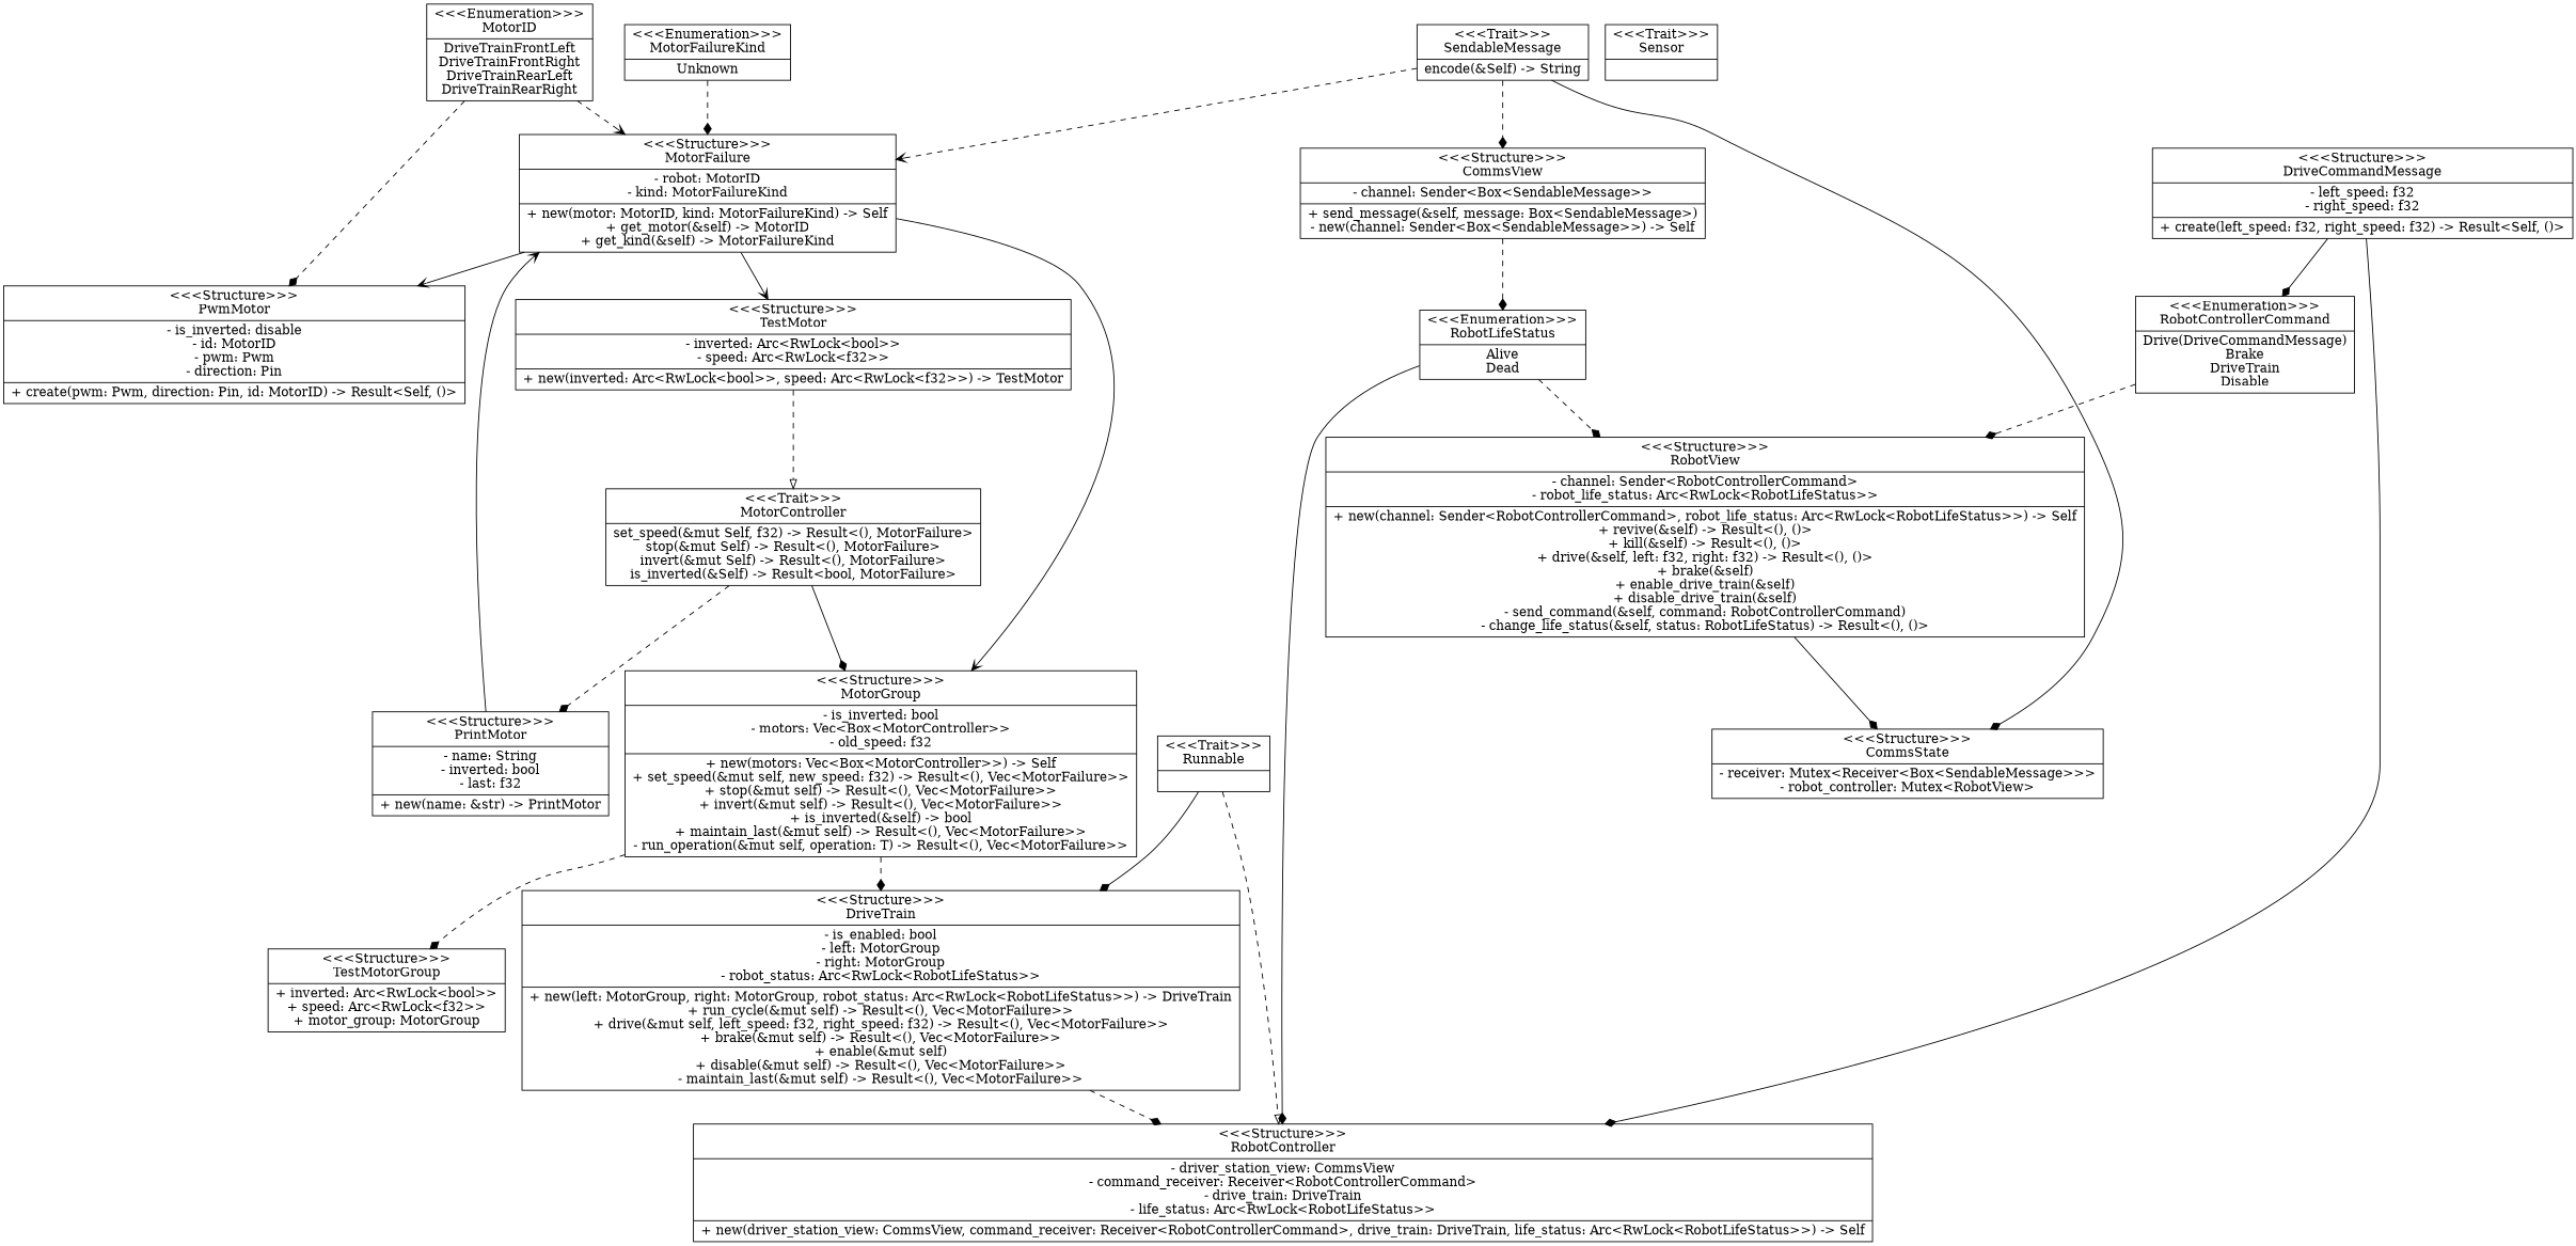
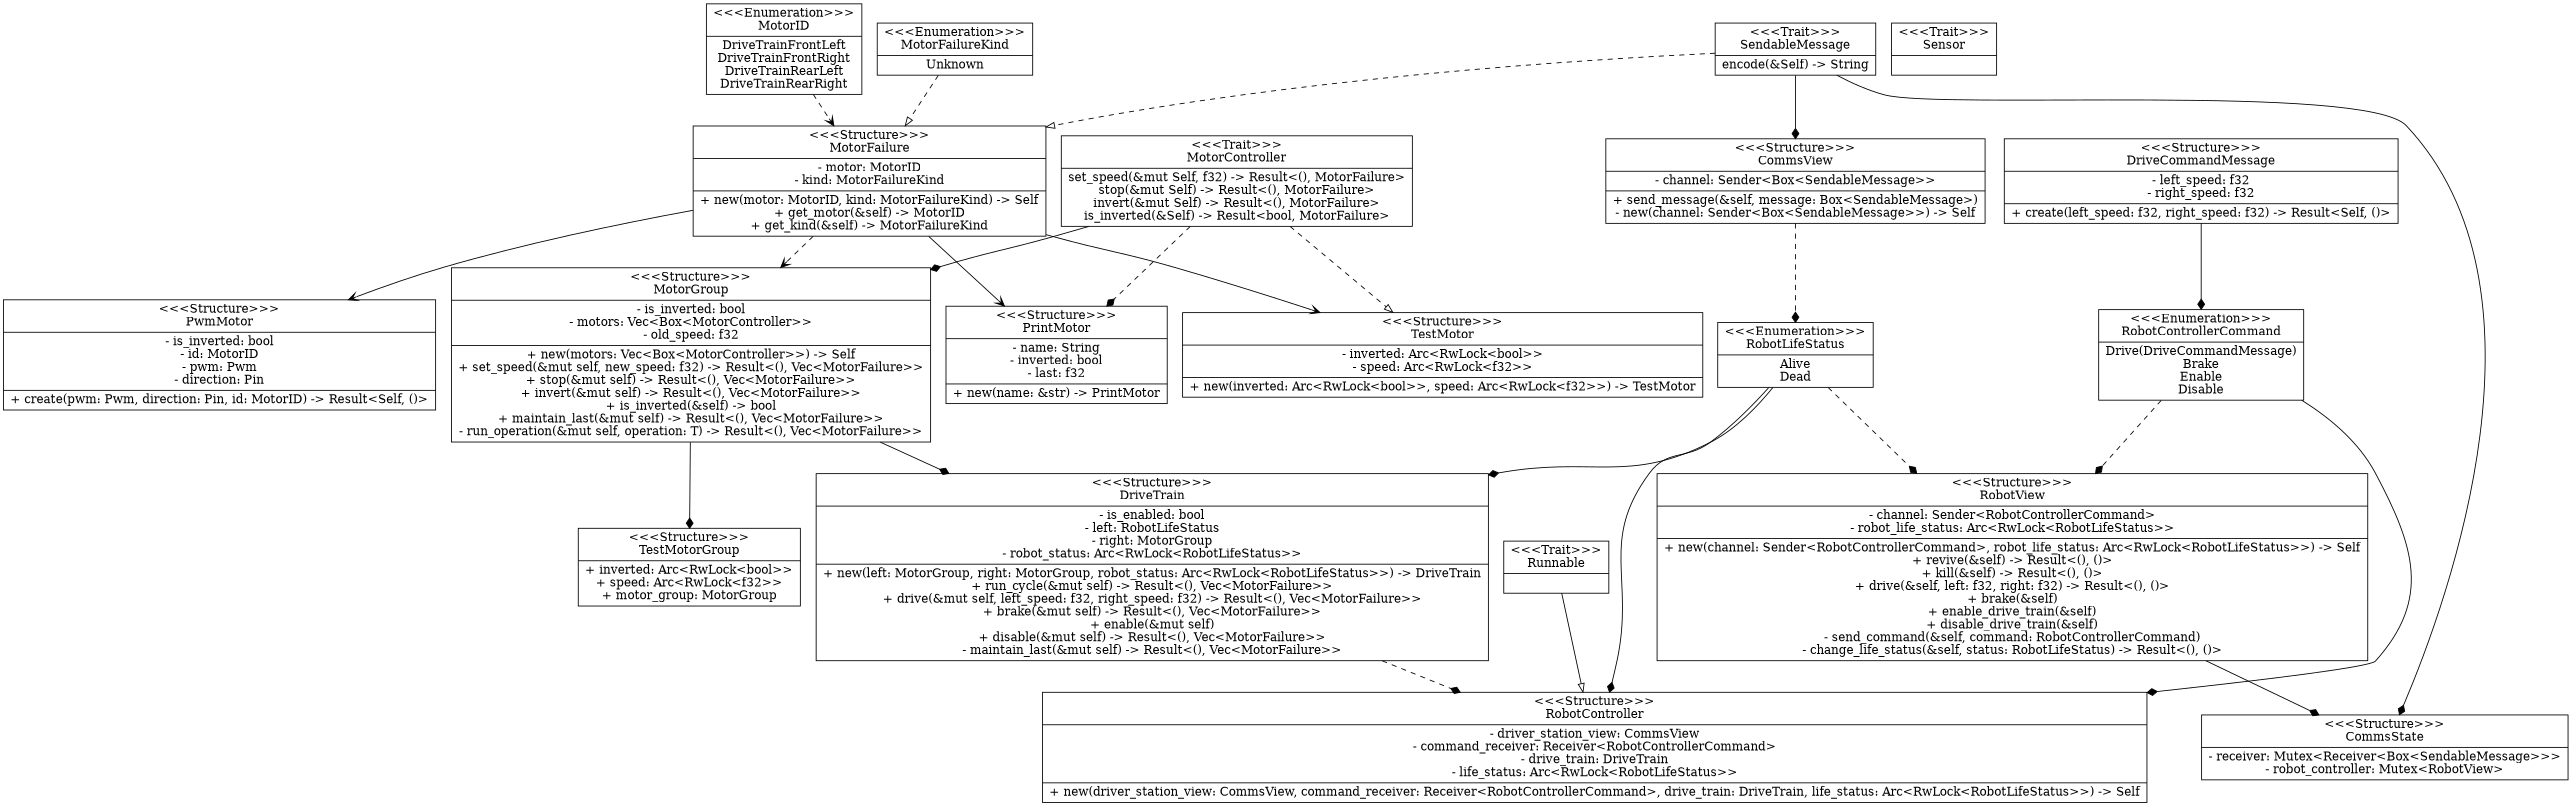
  digraph {
    node [shape=record]
    edge [arrowhead=diamond]
    n1 [label="{&lt;&lt;&lt;Enumeration&gt;&gt;&gt;\nMotorID|DriveTrainFrontLeft\nDriveTrainFrontRight\nDriveTrainRearLeft\nDriveTrainRearRight}"]
-   n2 [label="{&lt;&lt;&lt;Structure&gt;&gt;&gt;\nMotorFailure|- robot: MotorID\n- kind: MotorFailureKind|+ new(motor: MotorID, kind: MotorFailureKind) -&gt; Self\n+ get_motor(&amp;self) -&gt; MotorID\n+ get_kind(&amp;self) -&gt; MotorFailureKind}"]
-   n3 [label="{&lt;&lt;&lt;Structure&gt;&gt;&gt;\nPwmMotor|- is_inverted: disable\n- id: MotorID\n- pwm: Pwm\n- direction: Pin|+ create(pwm: Pwm, direction: Pin, id: MotorID) -&gt; Result&lt;Self, ()&gt;}"]
+   n2 [label="{&lt;&lt;&lt;Structure&gt;&gt;&gt;\nMotorFailure|- motor: MotorID\n- kind: MotorFailureKind|+ new(motor: MotorID, kind: MotorFailureKind) -&gt; Self\n+ get_motor(&amp;self) -&gt; MotorID\n+ get_kind(&amp;self) -&gt; MotorFailureKind}"]
+   n3 [label="{&lt;&lt;&lt;Structure&gt;&gt;&gt;\nPwmMotor|- is_inverted: bool\n- id: MotorID\n- pwm: Pwm\n- direction: Pin|+ create(pwm: Pwm, direction: Pin, id: MotorID) -&gt; Result&lt;Self, ()&gt;}"]
    n4 [label="{&lt;&lt;&lt;Structure&gt;&gt;&gt;\nTestMotor|- inverted: Arc&lt;RwLock&lt;bool&gt;&gt;\n- speed: Arc&lt;RwLock&lt;f32&gt;&gt;|+ new(inverted: Arc&lt;RwLock&lt;bool&gt;&gt;, speed: Arc&lt;RwLock&lt;f32&gt;&gt;) -&gt; TestMotor}"]
    n5 [label="{&lt;&lt;&lt;Structure&gt;&gt;&gt;\nMotorGroup|- is_inverted: bool\n- motors: Vec&lt;Box&lt;MotorController&gt;&gt;\n- old_speed: f32|+ new(motors: Vec&lt;Box&lt;MotorController&gt;&gt;) -&gt; Self\n+ set_speed(&amp;mut self, new_speed: f32) -&gt; Result&lt;(), Vec&lt;MotorFailure&gt;&gt;\n+ stop(&amp;mut self) -&gt; Result&lt;(), Vec&lt;MotorFailure&gt;&gt;\n+ invert(&amp;mut self) -&gt; Result&lt;(), Vec&lt;MotorFailure&gt;&gt;\n+ is_inverted(&amp;self) -&gt; bool\n+ maintain_last(&amp;mut self) -&gt; Result&lt;(), Vec&lt;MotorFailure&gt;&gt;\n- run_operation(&amp;mut self, operation: T) -&gt; Result&lt;(), Vec&lt;MotorFailure&gt;&gt;}"]
    n6 [label="{&lt;&lt;&lt;Structure&gt;&gt;&gt;\nPrintMotor|- name: String\n- inverted: bool\n- last: f32|+ new(name: &amp;str) -&gt; PrintMotor}"]
    n7 [label="{&lt;&lt;&lt;Enumeration&gt;&gt;&gt;\nMotorFailureKind|Unknown}"]
    n8 [label="{&lt;&lt;&lt;Trait&gt;&gt;&gt;\nMotorController|set_speed(&amp;mut Self, f32) -&gt; Result&lt;(), MotorFailure&gt;\nstop(&amp;mut Self) -&gt; Result&lt;(), MotorFailure&gt;\ninvert(&amp;mut Self) -&gt; Result&lt;(), MotorFailure&gt;\nis_inverted(&amp;Self) -&gt; Result&lt;bool, MotorFailure&gt;}"]
-   n9 [label="{&lt;&lt;&lt;Structure&gt;&gt;&gt;\nDriveTrain|- is_enabled: bool\n- left: MotorGroup\n- right: MotorGroup\n- robot_status: Arc&lt;RwLock&lt;RobotLifeStatus&gt;&gt;|+ new(left: MotorGroup, right: MotorGroup, robot_status: Arc&lt;RwLock&lt;RobotLifeStatus&gt;&gt;) -&gt; DriveTrain\n+ run_cycle(&amp;mut self) -&gt; Result&lt;(), Vec&lt;MotorFailure&gt;&gt;\n+ drive(&amp;mut self, left_speed: f32, right_speed: f32) -&gt; Result&lt;(), Vec&lt;MotorFailure&gt;&gt;\n+ brake(&amp;mut self) -&gt; Result&lt;(), Vec&lt;MotorFailure&gt;&gt;\n+ enable(&amp;mut self)\n+ disable(&amp;mut self) -&gt; Result&lt;(), Vec&lt;MotorFailure&gt;&gt;\n- maintain_last(&amp;mut self) -&gt; Result&lt;(), Vec&lt;MotorFailure&gt;&gt;}"]
+   n9 [label="{&lt;&lt;&lt;Structure&gt;&gt;&gt;\nDriveTrain|- is_enabled: bool\n- left: RobotLifeStatus\n- right: MotorGroup\n- robot_status: Arc&lt;RwLock&lt;RobotLifeStatus&gt;&gt;|+ new(left: MotorGroup, right: MotorGroup, robot_status: Arc&lt;RwLock&lt;RobotLifeStatus&gt;&gt;) -&gt; DriveTrain\n+ run_cycle(&amp;mut self) -&gt; Result&lt;(), Vec&lt;MotorFailure&gt;&gt;\n+ drive(&amp;mut self, left_speed: f32, right_speed: f32) -&gt; Result&lt;(), Vec&lt;MotorFailure&gt;&gt;\n+ brake(&amp;mut self) -&gt; Result&lt;(), Vec&lt;MotorFailure&gt;&gt;\n+ enable(&amp;mut self)\n+ disable(&amp;mut self) -&gt; Result&lt;(), Vec&lt;MotorFailure&gt;&gt;\n- maintain_last(&amp;mut self) -&gt; Result&lt;(), Vec&lt;MotorFailure&gt;&gt;}"]
    n10 [label="{&lt;&lt;&lt;Structure&gt;&gt;&gt;\nTestMotorGroup|+ inverted: Arc&lt;RwLock&lt;bool&gt;&gt;\n+ speed: Arc&lt;RwLock&lt;f32&gt;&gt;\n+ motor_group: MotorGroup}"]
    n11 [label="{&lt;&lt;&lt;Structure&gt;&gt;&gt;\nRobotController|- driver_station_view: CommsView\n- command_receiver: Receiver&lt;RobotControllerCommand&gt;\n- drive_train: DriveTrain\n- life_status: Arc&lt;RwLock&lt;RobotLifeStatus&gt;&gt;|+ new(driver_station_view: CommsView, command_receiver: Receiver&lt;RobotControllerCommand&gt;, drive_train: DriveTrain, life_status: Arc&lt;RwLock&lt;RobotLifeStatus&gt;&gt;) -&gt; Self}"]
    n12 [label="{&lt;&lt;&lt;Trait&gt;&gt;&gt;\nSensor|}"]
    n13 [label="{&lt;&lt;&lt;Enumeration&gt;&gt;&gt;\nRobotLifeStatus|Alive\nDead}"]
    n14 [label="{&lt;&lt;&lt;Structure&gt;&gt;&gt;\nRobotView|- channel: Sender&lt;RobotControllerCommand&gt;\n- robot_life_status: Arc&lt;RwLock&lt;RobotLifeStatus&gt;&gt;|+ new(channel: Sender&lt;RobotControllerCommand&gt;, robot_life_status: Arc&lt;RwLock&lt;RobotLifeStatus&gt;&gt;) -&gt; Self\n+ revive(&amp;self) -&gt; Result&lt;(), ()&gt;\n+ kill(&amp;self) -&gt; Result&lt;(), ()&gt;\n+ drive(&amp;self, left: f32, right: f32) -&gt; Result&lt;(), ()&gt;\n+ brake(&amp;self)\n+ enable_drive_train(&amp;self)\n+ disable_drive_train(&amp;self)\n- send_command(&amp;self, command: RobotControllerCommand)\n- change_life_status(&amp;self, status: RobotLifeStatus) -&gt; Result&lt;(), ()&gt;}"]
    n15 [label="{&lt;&lt;&lt;Structure&gt;&gt;&gt;\nCommsState|- receiver: Mutex&lt;Receiver&lt;Box&lt;SendableMessage&gt;&gt;&gt;\n- robot_controller: Mutex&lt;RobotView&gt;}"]
-   n16 [label="{&lt;&lt;&lt;Enumeration&gt;&gt;&gt;\nRobotControllerCommand|Drive(DriveCommandMessage)\nBrake\nDriveTrain\nDisable}"]
+   n16 [label="{&lt;&lt;&lt;Enumeration&gt;&gt;&gt;\nRobotControllerCommand|Drive(DriveCommandMessage)\nBrake\nEnable\nDisable}"]
    n17 [label="{&lt;&lt;&lt;Structure&gt;&gt;&gt;\nDriveCommandMessage|- left_speed: f32\n- right_speed: f32|+ create(left_speed: f32, right_speed: f32) -&gt; Result&lt;Self, ()&gt;}"]
    n18 [label="{&lt;&lt;&lt;Trait&gt;&gt;&gt;\nSendableMessage|encode(&amp;Self) -&gt; String}"]
    n19 [label="{&lt;&lt;&lt;Structure&gt;&gt;&gt;\nCommsView|- channel: Sender&lt;Box&lt;SendableMessage&gt;&gt;|+ send_message(&amp;self, message: Box&lt;SendableMessage&gt;)\n- new(channel: Sender&lt;Box&lt;SendableMessage&gt;&gt;) -&gt; Self}"]
    n20 [label="{&lt;&lt;&lt;Trait&gt;&gt;&gt;\nRunnable|}"]
    n1 -> n2 [arrowhead=vee style=dashed]
-   n1 -> n3 [style=dashed]
    n2 -> n3 [arrowhead=vee]
    n2 -> n4 [arrowhead=vee]
-   n2 -> n5 [arrowhead=vee]
-   n6 -> n2 [arrowhead=vee]
-   n5 -> n9 [style=dashed]
-   n5 -> n10 [style=dashed]
-   n7 -> n2 [style=dashed]
-   n4 -> n8 [arrowhead=onormal style=dashed]
+   n2 -> n5 [arrowhead=vee style=dashed]
+   n2 -> n6 [arrowhead=vee]
+   n5 -> n9 [style=solid]
+   n5 -> n10
+   n7 -> n2 [arrowhead=onormal style=dashed]
+   n8 -> n4 [arrowhead=onormal style=dashed]
    n8 -> n5
    n8 -> n6 [style=dashed]
    n9 -> n11 [style=dashed]
-   n20 -> n9
+   n13 -> n9
    n13 -> n11
    n13 -> n14 [style=dashed]
    n14 -> n15
-   n17 -> n11
+   n16 -> n11
    n16 -> n14 [style=dashed]
    n17 -> n16
-   n18 -> n2 [arrowhead=vee style=dashed]
+   n18 -> n2 [arrowhead=onormal style=dashed]
    n18 -> n15
-   n18 -> n19 [style=dashed]
+   n18 -> n19
    n19 -> n13 [style=dashed]
-   n20 -> n11 [arrowhead=onormal style=dashed]
+   n20 -> n11 [arrowhead=onormal style=solid]
  }
